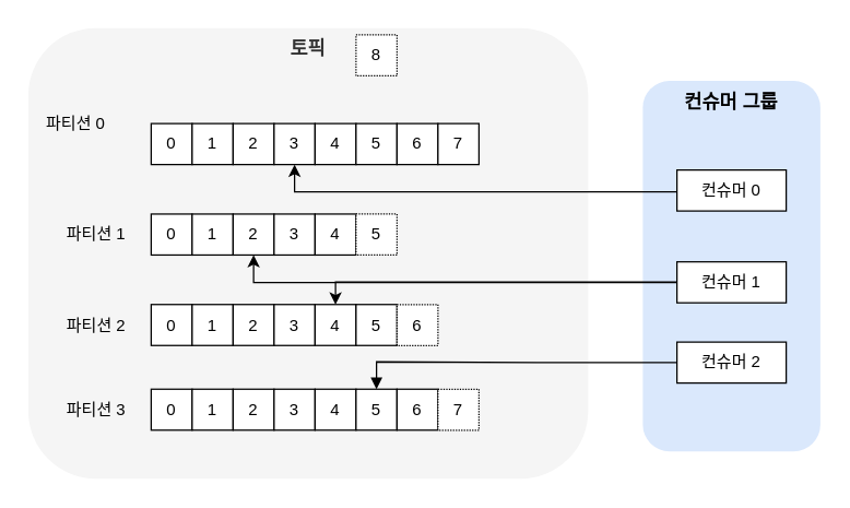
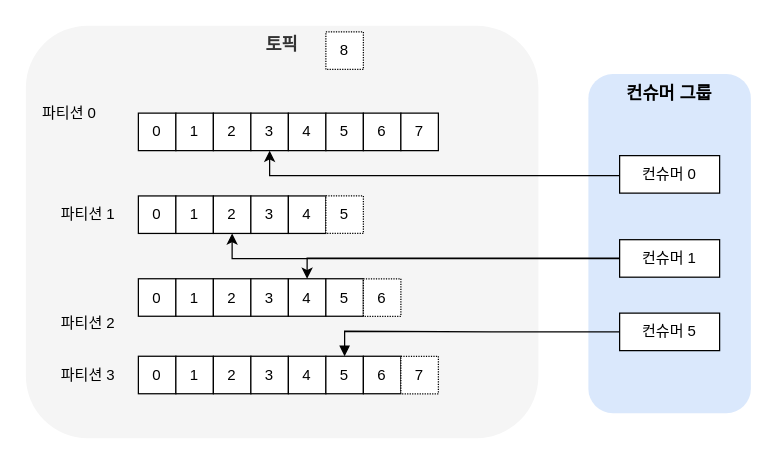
  <mxCell id="0" />
  <mxCell id="1" parent="0" />
  <mxCell id="2" value="컨슈머 그룹" style="rounded=1;whiteSpace=wrap;html=1;fillColor=#dae8fc;strokeColor=none;fontSize=14;fontStyle=1;verticalAlign=top;" vertex="1" parent="1"><mxGeometry x="470" y="58.75" width="130" height="271.25" as="geometry" /></mxCell>
  <mxCell id="3" value="토픽" style="rounded=1;whiteSpace=wrap;html=1;fillColor=#f5f5f5;fontColor=#333333;strokeColor=none;verticalAlign=top;fontSize=14;fontStyle=1" vertex="1" parent="1"><mxGeometry x="20" y="20" width="410" height="330" as="geometry" /></mxCell>
  <mxCell id="4" value="0" style="rounded=0;whiteSpace=wrap;html=1;" vertex="1" parent="1"><mxGeometry x="110" y="90" width="30" height="30" as="geometry" /></mxCell>
  <mxCell id="5" value="1" style="rounded=0;whiteSpace=wrap;html=1;" vertex="1" parent="1"><mxGeometry x="140" y="90" width="30" height="30" as="geometry" /></mxCell>
  <mxCell id="6" value="2" style="rounded=0;whiteSpace=wrap;html=1;" vertex="1" parent="1"><mxGeometry x="170" y="90" width="30" height="30" as="geometry" /></mxCell>
  <mxCell id="7" value="3" style="rounded=0;whiteSpace=wrap;html=1;" vertex="1" parent="1"><mxGeometry x="200" y="90" width="30" height="30" as="geometry" /></mxCell>
  <mxCell id="8" value="4" style="rounded=0;whiteSpace=wrap;html=1;" vertex="1" parent="1"><mxGeometry x="230" y="90" width="30" height="30" as="geometry" /></mxCell>
  <mxCell id="9" value="0" style="rounded=0;whiteSpace=wrap;html=1;" vertex="1" parent="1"><mxGeometry x="110" y="156.25" width="30" height="30" as="geometry" /></mxCell>
  <mxCell id="10" value="1" style="rounded=0;whiteSpace=wrap;html=1;" vertex="1" parent="1"><mxGeometry x="140" y="156.25" width="30" height="30" as="geometry" /></mxCell>
  <mxCell id="11" value="2" style="rounded=0;whiteSpace=wrap;html=1;" vertex="1" parent="1"><mxGeometry x="170" y="156.25" width="30" height="30" as="geometry" /></mxCell>
  <mxCell id="12" value="3" style="rounded=0;whiteSpace=wrap;html=1;" vertex="1" parent="1"><mxGeometry x="200" y="156.25" width="30" height="30" as="geometry" /></mxCell>
  <mxCell id="13" value="4" style="rounded=0;whiteSpace=wrap;html=1;" vertex="1" parent="1"><mxGeometry x="230" y="156.25" width="30" height="30" as="geometry" /></mxCell>
  <mxCell id="14" value="0" style="rounded=0;whiteSpace=wrap;html=1;" vertex="1" parent="1"><mxGeometry x="110" y="222.5" width="30" height="30" as="geometry" /></mxCell>
  <mxCell id="15" value="1" style="rounded=0;whiteSpace=wrap;html=1;" vertex="1" parent="1"><mxGeometry x="140" y="222.5" width="30" height="30" as="geometry" /></mxCell>
  <mxCell id="16" value="2" style="rounded=0;whiteSpace=wrap;html=1;" vertex="1" parent="1"><mxGeometry x="170" y="222.5" width="30" height="30" as="geometry" /></mxCell>
  <mxCell id="17" value="3" style="rounded=0;whiteSpace=wrap;html=1;" vertex="1" parent="1"><mxGeometry x="200" y="222.5" width="30" height="30" as="geometry" /></mxCell>
  <mxCell id="18" value="4" style="rounded=0;whiteSpace=wrap;html=1;" vertex="1" parent="1"><mxGeometry x="230" y="222.5" width="30" height="30" as="geometry" /></mxCell>
  <mxCell id="19" value="0" style="rounded=0;whiteSpace=wrap;html=1;" vertex="1" parent="1"><mxGeometry x="110" y="284.5" width="30" height="30" as="geometry" /></mxCell>
  <mxCell id="20" value="1" style="rounded=0;whiteSpace=wrap;html=1;" vertex="1" parent="1"><mxGeometry x="140" y="284.5" width="30" height="30" as="geometry" /></mxCell>
  <mxCell id="21" value="2" style="rounded=0;whiteSpace=wrap;html=1;" vertex="1" parent="1"><mxGeometry x="170" y="284.5" width="30" height="30" as="geometry" /></mxCell>
  <mxCell id="22" value="3" style="rounded=0;whiteSpace=wrap;html=1;" vertex="1" parent="1"><mxGeometry x="200" y="284.5" width="30" height="30" as="geometry" /></mxCell>
  <mxCell id="23" value="4" style="rounded=0;whiteSpace=wrap;html=1;" vertex="1" parent="1"><mxGeometry x="230" y="284.5" width="30" height="30" as="geometry" /></mxCell>
  <mxCell id="24" value="5" style="rounded=0;whiteSpace=wrap;html=1;" vertex="1" parent="1"><mxGeometry x="260" y="90" width="30" height="30" as="geometry" /></mxCell>
  <mxCell id="25" value="5" style="rounded=0;whiteSpace=wrap;html=1;" vertex="1" parent="1"><mxGeometry x="260" y="222.5" width="30" height="30" as="geometry" /></mxCell>
  <mxCell id="26" value="5" style="rounded=0;whiteSpace=wrap;html=1;" vertex="1" parent="1"><mxGeometry x="260" y="284.5" width="30" height="30" as="geometry" /></mxCell>
  <mxCell id="27" value="6" style="rounded=0;whiteSpace=wrap;html=1;" vertex="1" parent="1"><mxGeometry x="290" y="284.5" width="30" height="30" as="geometry" /></mxCell>
  <mxCell id="28" value="6" style="rounded=0;whiteSpace=wrap;html=1;" vertex="1" parent="1"><mxGeometry x="290" y="90" width="30" height="30" as="geometry" /></mxCell>
  <mxCell id="29" value="7" style="rounded=0;whiteSpace=wrap;html=1;" vertex="1" parent="1"><mxGeometry x="320" y="90" width="30" height="30" as="geometry" /></mxCell>
  <mxCell id="30" value="5" style="rounded=0;whiteSpace=wrap;html=1;dashed=1;dashPattern=1 1;" vertex="1" parent="1"><mxGeometry x="260" y="156.25" width="30" height="30" as="geometry" /></mxCell>
  <mxCell id="31" value="6" style="rounded=0;whiteSpace=wrap;html=1;dashed=1;dashPattern=1 1;" vertex="1" parent="1"><mxGeometry x="290" y="222.5" width="30" height="30" as="geometry" /></mxCell>
  <mxCell id="32" value="7" style="rounded=0;whiteSpace=wrap;html=1;dashed=1;dashPattern=1 1;" vertex="1" parent="1"><mxGeometry x="320" y="284.5" width="30" height="30" as="geometry" /></mxCell>
  <mxCell id="33" value="8" style="rounded=0;whiteSpace=wrap;html=1;dashed=1;dashPattern=1 1;" vertex="1" parent="1"><mxGeometry x="260" y="25" width="30" height="30" as="geometry" /></mxCell>
  <mxCell id="34" value="파티션 0" style="text;html=1;strokeColor=none;fillColor=none;align=center;verticalAlign=middle;whiteSpace=wrap;rounded=0;" vertex="1" parent="1"><mxGeometry x="25" y="75" width="60" height="30" as="geometry" /></mxCell>
  <mxCell id="35" value="파티션 1" style="text;html=1;strokeColor=none;fillColor=none;align=center;verticalAlign=middle;whiteSpace=wrap;rounded=0;" vertex="1" parent="1"><mxGeometry x="40" y="156.25" width="60" height="30" as="geometry" /></mxCell>
- <mxCell id="36" value="파티션 2" style="text;html=1;strokeColor=none;fillColor=none;align=center;verticalAlign=middle;whiteSpace=wrap;rounded=0;" vertex="1" parent="1"><mxGeometry x="40" y="222.5" width="60" height="30" as="geometry" /></mxCell>
+ <mxCell id="36" value="파티션 2" style="text;html=1;strokeColor=none;fillColor=none;align=center;verticalAlign=middle;whiteSpace=wrap;rounded=0;" vertex="1" parent="1"><mxGeometry x="40" y="242.5" width="60" height="30" as="geometry" /></mxCell>
  <mxCell id="37" value="파티션 3" style="text;html=1;strokeColor=none;fillColor=none;align=center;verticalAlign=middle;whiteSpace=wrap;rounded=0;" vertex="1" parent="1"><mxGeometry x="40" y="284.5" width="60" height="30" as="geometry" /></mxCell>
  <mxCell id="38" style="edgeStyle=orthogonalEdgeStyle;rounded=0;orthogonalLoop=1;jettySize=auto;html=1;entryX=0.5;entryY=1;entryDx=0;entryDy=0;" edge="1" parent="1" source="39" target="7"><mxGeometry relative="1" as="geometry"><Array as="points"><mxPoint x="215" y="140" /></Array></mxGeometry></mxCell>
  <mxCell id="39" value="컨슈머 0" style="rounded=0;whiteSpace=wrap;html=1;" vertex="1" parent="1"><mxGeometry x="495" y="124" width="80" height="30" as="geometry" /></mxCell>
  <mxCell id="40" style="edgeStyle=orthogonalEdgeStyle;rounded=0;orthogonalLoop=1;jettySize=auto;html=1;entryX=0.5;entryY=1;entryDx=0;entryDy=0;" edge="1" parent="1" source="42" target="11"><mxGeometry relative="1" as="geometry"><Array as="points"><mxPoint x="185" y="206" /></Array></mxGeometry></mxCell>
  <mxCell id="41" style="edgeStyle=orthogonalEdgeStyle;rounded=0;orthogonalLoop=1;jettySize=auto;html=1;entryX=0.5;entryY=0;entryDx=0;entryDy=0;" edge="1" parent="1" target="18"><mxGeometry relative="1" as="geometry"><mxPoint x="495" y="206" as="sourcePoint" /><mxPoint x="245" y="218.5" as="targetPoint" /><Array as="points"><mxPoint x="245" y="206" /></Array></mxGeometry></mxCell>
  <mxCell id="42" value="컨슈머 1" style="rounded=0;whiteSpace=wrap;html=1;" vertex="1" parent="1"><mxGeometry x="495" y="191.25" width="80" height="30" as="geometry" /></mxCell>
  <mxCell id="43" style="edgeStyle=orthogonalEdgeStyle;rounded=0;orthogonalLoop=1;jettySize=auto;html=1;entryX=0.5;entryY=0;entryDx=0;entryDy=0;endArrow=block;endFill=1;" edge="1" parent="1" source="44" target="26"><mxGeometry relative="1" as="geometry" /></mxCell>
- <mxCell id="44" value="컨슈머 2" style="rounded=0;whiteSpace=wrap;html=1;" vertex="1" parent="1"><mxGeometry x="495" y="250" width="80" height="30" as="geometry" /></mxCell>
+ <mxCell id="44" value="컨슈머 5" style="rounded=0;whiteSpace=wrap;html=1;" vertex="1" parent="1"><mxGeometry x="495" y="250" width="80" height="30" as="geometry" /></mxCell>
